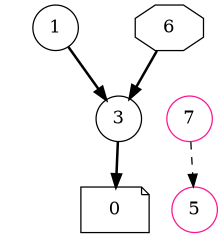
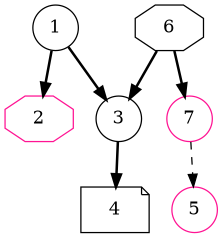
  digraph {
    bgcolor=white
    node [color=black fillcolor=white shape=circle]
    edge [style=bold]
    1 [fillcolor="#ff8888"]
+   2 [color=deeppink shape=octagon]
    3 [fillcolor="#ff8888"]
-   4 [shape=note label=0]
+   4 [shape=note]
    5 [color=deeppink]
    7 [color=deeppink]
    6 [fillcolor="#ff8888" shape=octagon]
+   1 -> 2
    1 -> 3
    3 -> 4
    7 -> 5 [style=dashed]
    6 -> 3
+   6 -> 7
  }
